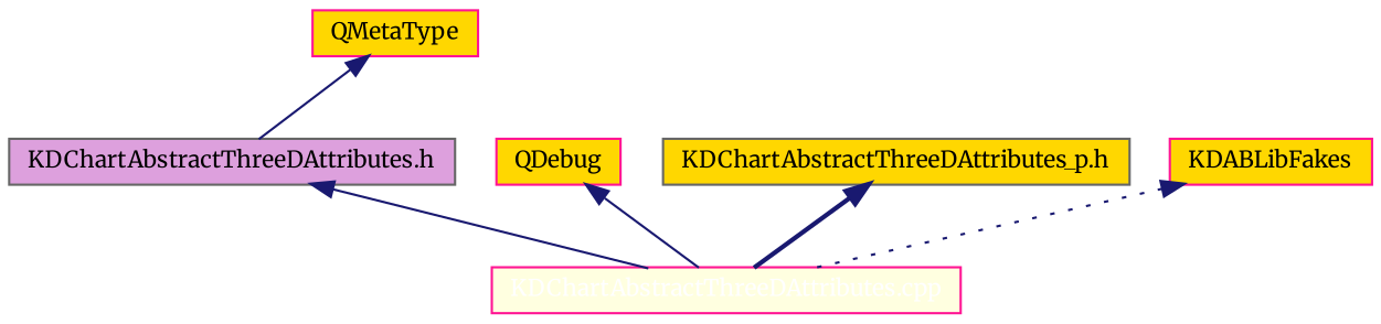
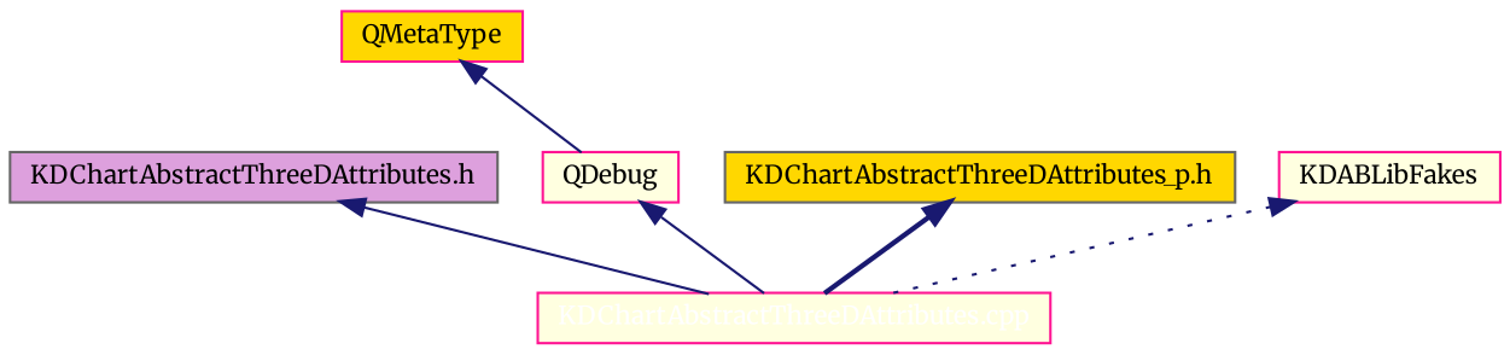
  digraph {
    fontname=Merriweather
    node [color=deeppink fillcolor=gold fontname=Merriweather fontsize=10 shape=record style=filled]
    edge [color=midnightblue dir=back fontname=Merriweather fontsize=10 labelfontname=Helvetica labelfontsize=10 style=solid]
    n1 [fillcolor=lightyellow fontcolor=white height=0.2 label="KDChartAbstractThreeDAttributes.cpp" width=0.4]
    n2 [color=gray40 fillcolor=plum height=0.2 label="KDChartAbstractThreeDAttributes.h" width=0.4]
    n3 [height=0.2 label=QMetaType width=0.4]
    n4 [color=gray40 height=0.2 label="KDChartAbstractThreeDAttributes_p.h" width=0.4]
-   n5 [height=0.2 label=QDebug width=0.4]
-   n6 [height=0.2 label=KDABLibFakes width=0.4]
+   n5 [fillcolor=lightyellow height=0.2 label=QDebug width=0.4]
+   n6 [fillcolor=lightyellow height=0.2 label=KDABLibFakes width=0.4]
    n2 -> n1
-   n3 -> n2
+   n3 -> n5
    n4 -> n1 [style=bold]
    n5 -> n1
    n6 -> n1 [style=dotted]
  }
